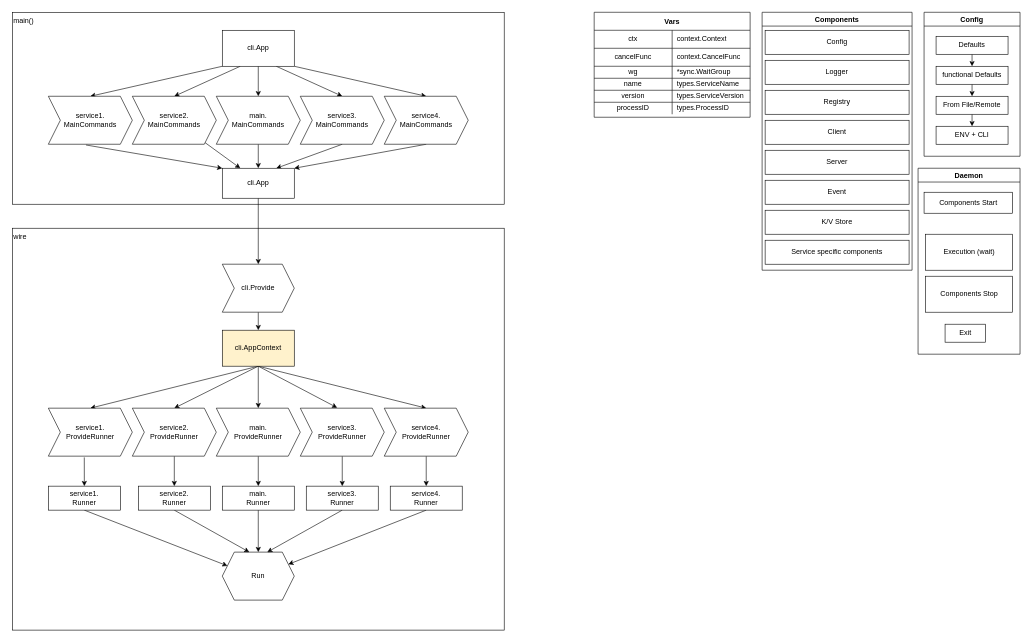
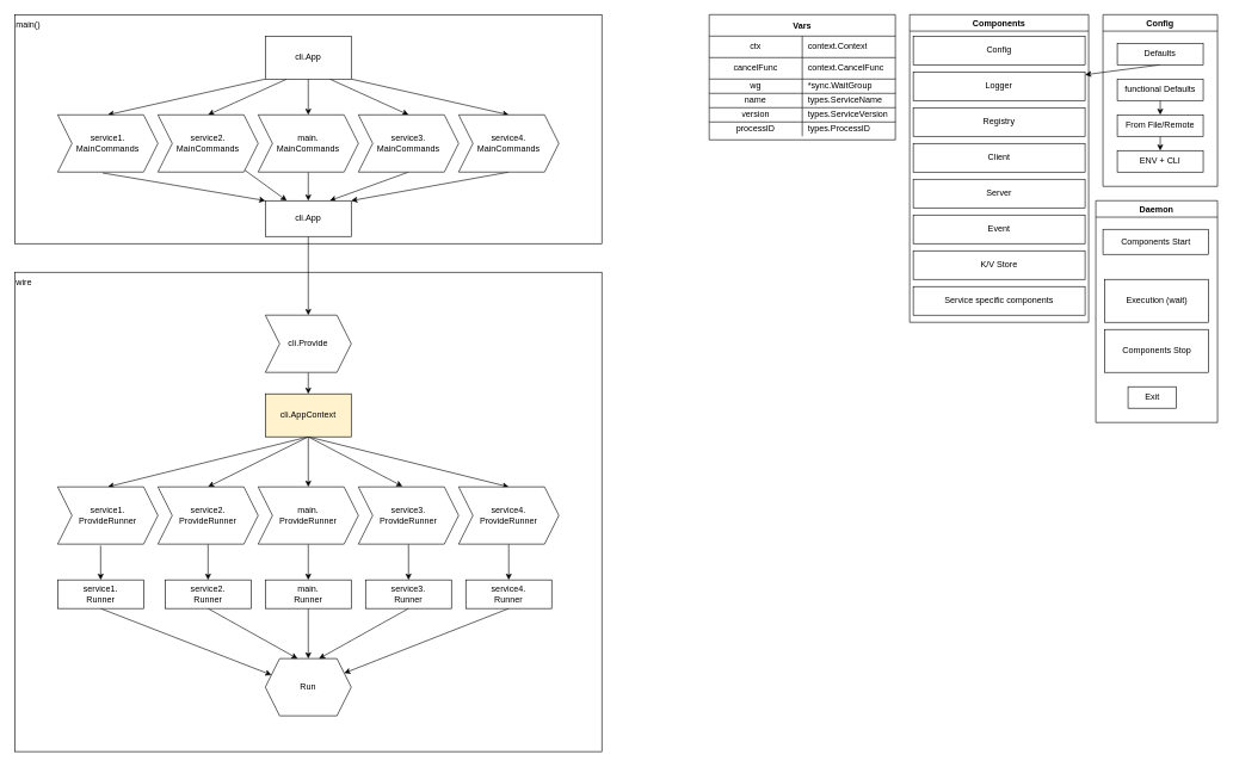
  <mxCell id="0" />
  <mxCell id="1" parent="0" />
  <mxCell id="2" value="wire" style="rounded=0;whiteSpace=wrap;html=1;align=left;verticalAlign=top;" vertex="1" parent="1"><mxGeometry x="20" y="380" width="820" height="670" as="geometry" /></mxCell>
  <mxCell id="3" value="main()" style="rounded=0;whiteSpace=wrap;html=1;align=left;verticalAlign=top;" vertex="1" parent="1"><mxGeometry x="20" y="20" width="820" height="320" as="geometry" /></mxCell>
  <mxCell id="4" value="Config" style="swimlane;whiteSpace=wrap;html=1;shadow=0;glass=0;" parent="1" vertex="1"><mxGeometry x="1540" y="20" width="160" height="240" as="geometry" /></mxCell>
- <mxCell id="5" style="edgeStyle=none;html=1;exitX=0.5;exitY=1;exitDx=0;exitDy=0;entryX=0.5;entryY=0;entryDx=0;entryDy=0;startArrow=none;startFill=0;" edge="1" parent="4" source="6" target="11"><mxGeometry relative="1" as="geometry" /></mxCell>
+ <mxCell id="5" style="edgeStyle=none;html=1;exitX=0.5;exitY=1;exitDx=0;exitDy=0;startArrow=none;startFill=0;" edge="1" parent="4" source="6" target="18"><mxGeometry relative="1" as="geometry" /></mxCell>
  <mxCell id="6" value="Defaults" style="rounded=0;whiteSpace=wrap;html=1;shadow=0;glass=0;" parent="4" vertex="1"><mxGeometry x="20" y="40" width="120" height="30" as="geometry" /></mxCell>
  <mxCell id="7" style="edgeStyle=none;html=1;exitX=0.5;exitY=1;exitDx=0;exitDy=0;" parent="4" source="8" target="9" edge="1"><mxGeometry relative="1" as="geometry" /></mxCell>
  <mxCell id="8" value="From File/Remote" style="rounded=0;whiteSpace=wrap;html=1;shadow=0;glass=0;" parent="4" vertex="1"><mxGeometry x="20" y="140" width="120" height="30" as="geometry" /></mxCell>
  <mxCell id="9" value="ENV + CLI" style="rounded=0;whiteSpace=wrap;html=1;shadow=0;glass=0;" parent="4" vertex="1"><mxGeometry x="20" y="190" width="120" height="30" as="geometry" /></mxCell>
  <mxCell id="10" style="edgeStyle=none;html=1;exitX=0.5;exitY=1;exitDx=0;exitDy=0;startArrow=none;startFill=0;" edge="1" parent="4" source="11" target="8"><mxGeometry relative="1" as="geometry" /></mxCell>
  <mxCell id="11" value="functional Defaults" style="rounded=0;whiteSpace=wrap;html=1;shadow=0;glass=0;" vertex="1" parent="4"><mxGeometry x="20" y="90" width="120" height="30" as="geometry" /></mxCell>
  <mxCell id="12" value="Daemon" style="swimlane;whiteSpace=wrap;html=1;shadow=0;glass=0;startSize=23;" parent="1" vertex="1"><mxGeometry x="1530" y="280" width="170" height="310" as="geometry"><mxRectangle x="595" y="270" width="90" height="30" as="alternateBounds" /></mxGeometry></mxCell>
  <mxCell id="13" value="Components Start" style="rounded=0;whiteSpace=wrap;html=1;" parent="12" vertex="1"><mxGeometry x="10" y="40" width="147.5" height="35" as="geometry" /></mxCell>
  <mxCell id="14" value="Execution (wait)" style="rounded=0;whiteSpace=wrap;html=1;" parent="12" vertex="1"><mxGeometry x="12.5" y="110" width="145" height="60" as="geometry" /></mxCell>
  <mxCell id="15" value="Components Stop" style="rounded=0;whiteSpace=wrap;html=1;" parent="12" vertex="1"><mxGeometry x="12.5" y="180" width="145" height="60" as="geometry" /></mxCell>
  <mxCell id="16" value="Exit" style="rounded=0;whiteSpace=wrap;html=1;" parent="12" vertex="1"><mxGeometry x="45" y="260" width="67.5" height="30" as="geometry" /></mxCell>
  <mxCell id="17" value="Components" style="swimlane;whiteSpace=wrap;html=1;shadow=0;glass=0;" parent="1" vertex="1"><mxGeometry x="1270" y="20" width="250" height="430" as="geometry"><mxRectangle x="180" y="400" width="110" height="30" as="alternateBounds" /></mxGeometry></mxCell>
  <mxCell id="18" value="Logger" style="whiteSpace=wrap;html=1;shadow=0;glass=0;" parent="17" vertex="1"><mxGeometry x="5" y="80" width="240" height="40" as="geometry" /></mxCell>
  <mxCell id="19" value="Registry" style="whiteSpace=wrap;html=1;shadow=0;glass=0;" parent="17" vertex="1"><mxGeometry x="5" y="130" width="240" height="40" as="geometry" /></mxCell>
  <mxCell id="20" value="Client" style="whiteSpace=wrap;html=1;shadow=0;glass=0;" parent="17" vertex="1"><mxGeometry x="5" y="180" width="240" height="40" as="geometry" /></mxCell>
  <mxCell id="21" value="Server" style="whiteSpace=wrap;html=1;shadow=0;glass=0;" parent="17" vertex="1"><mxGeometry x="5" y="230" width="240" height="40" as="geometry" /></mxCell>
  <mxCell id="22" value="Event" style="whiteSpace=wrap;html=1;shadow=0;glass=0;" parent="17" vertex="1"><mxGeometry x="5" y="280" width="240" height="40" as="geometry" /></mxCell>
  <mxCell id="23" value="K/V Store" style="whiteSpace=wrap;html=1;shadow=0;glass=0;" parent="17" vertex="1"><mxGeometry x="5" y="330" width="240" height="40" as="geometry" /></mxCell>
  <mxCell id="24" value="Service specific components" style="whiteSpace=wrap;html=1;shadow=0;glass=0;" parent="17" vertex="1"><mxGeometry x="5" y="380" width="240" height="40" as="geometry" /></mxCell>
  <mxCell id="25" value="Config" style="whiteSpace=wrap;html=1;shadow=0;glass=0;" parent="17" vertex="1"><mxGeometry x="5" y="30" width="240" height="40" as="geometry" /></mxCell>
  <mxCell id="26" value="Vars" style="shape=table;startSize=30;container=1;collapsible=0;childLayout=tableLayout;fixedRows=1;rowLines=1;fontStyle=1;shadow=0;glass=0;" parent="1" vertex="1"><mxGeometry x="990" y="20" width="260" height="175" as="geometry" /></mxCell>
  <mxCell id="27" value="" style="shape=tableRow;horizontal=0;startSize=0;swimlaneHead=0;swimlaneBody=0;top=0;left=0;bottom=0;right=0;collapsible=0;dropTarget=0;fillColor=none;points=[[0,0.5],[1,0.5]];portConstraint=eastwest;shadow=0;glass=0;" parent="26" vertex="1"><mxGeometry y="30" width="260" height="30" as="geometry" /></mxCell>
  <mxCell id="28" value="ctx" style="shape=partialRectangle;html=1;whiteSpace=wrap;connectable=0;fillColor=none;top=0;left=0;bottom=0;right=0;overflow=hidden;pointerEvents=1;shadow=0;glass=0;" parent="27" vertex="1"><mxGeometry width="130" height="30" as="geometry"><mxRectangle width="130" height="30" as="alternateBounds" /></mxGeometry></mxCell>
  <mxCell id="29" value="context.Context" style="shape=partialRectangle;html=1;whiteSpace=wrap;connectable=0;fillColor=none;top=0;left=0;bottom=0;right=0;align=left;spacingLeft=6;overflow=hidden;shadow=0;glass=0;" parent="27" vertex="1"><mxGeometry x="130" width="130" height="30" as="geometry"><mxRectangle width="130" height="30" as="alternateBounds" /></mxGeometry></mxCell>
  <mxCell id="30" value="" style="shape=tableRow;horizontal=0;startSize=0;swimlaneHead=0;swimlaneBody=0;top=0;left=0;bottom=0;right=0;collapsible=0;dropTarget=0;fillColor=none;points=[[0,0.5],[1,0.5]];portConstraint=eastwest;shadow=0;glass=0;" parent="26" vertex="1"><mxGeometry y="60" width="260" height="30" as="geometry" /></mxCell>
  <mxCell id="31" value="cancelFunc" style="shape=partialRectangle;html=1;whiteSpace=wrap;connectable=0;fillColor=none;top=0;left=0;bottom=0;right=0;overflow=hidden;shadow=0;glass=0;" parent="30" vertex="1"><mxGeometry width="130" height="30" as="geometry"><mxRectangle width="130" height="30" as="alternateBounds" /></mxGeometry></mxCell>
  <mxCell id="32" value="context.CancelFunc" style="shape=partialRectangle;html=1;whiteSpace=wrap;connectable=0;fillColor=none;top=0;left=0;bottom=0;right=0;align=left;spacingLeft=6;overflow=hidden;shadow=0;glass=0;" parent="30" vertex="1"><mxGeometry x="130" width="130" height="30" as="geometry"><mxRectangle width="130" height="30" as="alternateBounds" /></mxGeometry></mxCell>
  <mxCell id="33" value="" style="shape=tableRow;horizontal=0;startSize=0;swimlaneHead=0;swimlaneBody=0;top=0;left=0;bottom=0;right=0;collapsible=0;dropTarget=0;fillColor=none;points=[[0,0.5],[1,0.5]];portConstraint=eastwest;shadow=0;glass=0;" parent="26" vertex="1"><mxGeometry y="90" width="260" height="20" as="geometry" /></mxCell>
  <mxCell id="34" value="wg" style="shape=partialRectangle;html=1;whiteSpace=wrap;connectable=0;fillColor=none;top=0;left=0;bottom=0;right=0;overflow=hidden;shadow=0;glass=0;" parent="33" vertex="1"><mxGeometry width="130" height="20" as="geometry"><mxRectangle width="130" height="20" as="alternateBounds" /></mxGeometry></mxCell>
  <mxCell id="35" value="*sync.WaitGroup" style="shape=partialRectangle;html=1;whiteSpace=wrap;connectable=0;fillColor=none;top=0;left=0;bottom=0;right=0;align=left;spacingLeft=6;overflow=hidden;shadow=0;glass=0;" parent="33" vertex="1"><mxGeometry x="130" width="130" height="20" as="geometry"><mxRectangle width="130" height="20" as="alternateBounds" /></mxGeometry></mxCell>
  <mxCell id="36" style="shape=tableRow;horizontal=0;startSize=0;swimlaneHead=0;swimlaneBody=0;top=0;left=0;bottom=0;right=0;collapsible=0;dropTarget=0;fillColor=none;points=[[0,0.5],[1,0.5]];portConstraint=eastwest;shadow=0;glass=0;" parent="26" vertex="1"><mxGeometry y="110" width="260" height="20" as="geometry" /></mxCell>
  <mxCell id="37" value="name" style="shape=partialRectangle;html=1;whiteSpace=wrap;connectable=0;fillColor=none;top=0;left=0;bottom=0;right=0;overflow=hidden;shadow=0;glass=0;" parent="36" vertex="1"><mxGeometry width="130" height="20" as="geometry"><mxRectangle width="130" height="20" as="alternateBounds" /></mxGeometry></mxCell>
  <mxCell id="38" value="types.ServiceName" style="shape=partialRectangle;html=1;whiteSpace=wrap;connectable=0;fillColor=none;top=0;left=0;bottom=0;right=0;align=left;spacingLeft=6;overflow=hidden;shadow=0;glass=0;" parent="36" vertex="1"><mxGeometry x="130" width="130" height="20" as="geometry"><mxRectangle width="130" height="20" as="alternateBounds" /></mxGeometry></mxCell>
  <mxCell id="39" style="shape=tableRow;horizontal=0;startSize=0;swimlaneHead=0;swimlaneBody=0;top=0;left=0;bottom=0;right=0;collapsible=0;dropTarget=0;fillColor=none;points=[[0,0.5],[1,0.5]];portConstraint=eastwest;shadow=0;glass=0;" parent="26" vertex="1"><mxGeometry y="130" width="260" height="20" as="geometry" /></mxCell>
  <mxCell id="40" value="version" style="shape=partialRectangle;html=1;whiteSpace=wrap;connectable=0;fillColor=none;top=0;left=0;bottom=0;right=0;overflow=hidden;shadow=0;glass=0;" parent="39" vertex="1"><mxGeometry width="130" height="20" as="geometry"><mxRectangle width="130" height="20" as="alternateBounds" /></mxGeometry></mxCell>
  <mxCell id="41" value="types.ServiceVersion" style="shape=partialRectangle;html=1;whiteSpace=wrap;connectable=0;fillColor=none;top=0;left=0;bottom=0;right=0;align=left;spacingLeft=6;overflow=hidden;shadow=0;glass=0;" parent="39" vertex="1"><mxGeometry x="130" width="130" height="20" as="geometry"><mxRectangle width="130" height="20" as="alternateBounds" /></mxGeometry></mxCell>
  <mxCell id="42" style="shape=tableRow;horizontal=0;startSize=0;swimlaneHead=0;swimlaneBody=0;top=0;left=0;bottom=0;right=0;collapsible=0;dropTarget=0;fillColor=none;points=[[0,0.5],[1,0.5]];portConstraint=eastwest;shadow=0;glass=0;" parent="26" vertex="1"><mxGeometry y="150" width="260" height="20" as="geometry" /></mxCell>
  <mxCell id="43" value="processID" style="shape=partialRectangle;html=1;whiteSpace=wrap;connectable=0;fillColor=none;top=0;left=0;bottom=0;right=0;overflow=hidden;shadow=0;glass=0;" parent="42" vertex="1"><mxGeometry width="130" height="20" as="geometry"><mxRectangle width="130" height="20" as="alternateBounds" /></mxGeometry></mxCell>
  <mxCell id="44" value="types.ProcessID" style="shape=partialRectangle;html=1;whiteSpace=wrap;connectable=0;fillColor=none;top=0;left=0;bottom=0;right=0;align=left;spacingLeft=6;overflow=hidden;shadow=0;glass=0;" parent="42" vertex="1"><mxGeometry x="130" width="130" height="20" as="geometry"><mxRectangle width="130" height="20" as="alternateBounds" /></mxGeometry></mxCell>
  <mxCell id="45" style="edgeStyle=none;html=1;exitX=0.5;exitY=1;exitDx=0;exitDy=0;entryX=0.5;entryY=0;entryDx=0;entryDy=0;" parent="1" source="58" target="57" edge="1"><mxGeometry relative="1" as="geometry" /></mxCell>
  <mxCell id="46" style="edgeStyle=none;html=1;exitX=0;exitY=1;exitDx=0;exitDy=0;entryX=0.5;entryY=0;entryDx=0;entryDy=0;startArrow=none;startFill=0;" parent="1" source="51" target="66" edge="1"><mxGeometry relative="1" as="geometry" /></mxCell>
  <mxCell id="47" style="edgeStyle=none;html=1;exitX=0.25;exitY=1;exitDx=0;exitDy=0;entryX=0.5;entryY=0;entryDx=0;entryDy=0;startArrow=none;startFill=0;" parent="1" source="51" target="68" edge="1"><mxGeometry relative="1" as="geometry"><Array as="points" /></mxGeometry></mxCell>
  <mxCell id="48" style="edgeStyle=none;html=1;exitX=0.75;exitY=1;exitDx=0;exitDy=0;entryX=0.5;entryY=0;entryDx=0;entryDy=0;startArrow=none;startFill=0;" parent="1" source="51" target="70" edge="1"><mxGeometry relative="1" as="geometry" /></mxCell>
  <mxCell id="49" style="edgeStyle=none;html=1;exitX=0.5;exitY=1;exitDx=0;exitDy=0;startArrow=none;startFill=0;" edge="1" parent="1" source="51" target="79"><mxGeometry relative="1" as="geometry" /></mxCell>
  <mxCell id="50" style="edgeStyle=none;html=1;exitX=1;exitY=1;exitDx=0;exitDy=0;entryX=0.5;entryY=0;entryDx=0;entryDy=0;startArrow=none;startFill=0;" edge="1" parent="1" source="51" target="87"><mxGeometry relative="1" as="geometry" /></mxCell>
  <mxCell id="51" value="cli.App" style="rounded=0;whiteSpace=wrap;html=1;shadow=0;glass=0;" parent="1" vertex="1"><mxGeometry x="370" y="50" width="120" height="60" as="geometry" /></mxCell>
  <mxCell id="52" style="edgeStyle=none;html=1;exitX=0.5;exitY=1;exitDx=0;exitDy=0;entryX=0.5;entryY=0;entryDx=0;entryDy=0;" parent="1" source="57" target="60" edge="1"><mxGeometry relative="1" as="geometry"><mxPoint x="1125" y="970" as="targetPoint" /></mxGeometry></mxCell>
  <mxCell id="53" style="edgeStyle=none;html=1;exitX=0.5;exitY=1;exitDx=0;exitDy=0;entryX=0.5;entryY=0;entryDx=0;entryDy=0;" parent="1" source="57" target="62" edge="1"><mxGeometry relative="1" as="geometry"><mxPoint x="445" y="690" as="targetPoint" /></mxGeometry></mxCell>
  <mxCell id="54" style="edgeStyle=none;html=1;exitX=0.5;exitY=1;exitDx=0;exitDy=0;entryX=0.439;entryY=-0.01;entryDx=0;entryDy=0;entryPerimeter=0;" parent="1" source="57" target="64" edge="1"><mxGeometry relative="1" as="geometry"><mxPoint x="637.32" y="691.62" as="targetPoint" /></mxGeometry></mxCell>
  <mxCell id="55" style="edgeStyle=none;html=1;exitX=0.5;exitY=1;exitDx=0;exitDy=0;startArrow=none;startFill=0;" edge="1" parent="1" source="57" target="83"><mxGeometry relative="1" as="geometry" /></mxCell>
  <mxCell id="56" style="edgeStyle=none;html=1;exitX=0.5;exitY=1;exitDx=0;exitDy=0;entryX=0.5;entryY=0;entryDx=0;entryDy=0;startArrow=none;startFill=0;" edge="1" parent="1" source="57" target="89"><mxGeometry relative="1" as="geometry" /></mxCell>
  <mxCell id="57" value="cli.AppContext" style="rounded=0;whiteSpace=wrap;html=1;shadow=0;glass=0;fillColor=#fff2cc;" parent="1" vertex="1"><mxGeometry x="370" y="550" width="120" height="60" as="geometry" /></mxCell>
  <mxCell id="58" value="cli.Provide" style="shape=step;perimeter=stepPerimeter;whiteSpace=wrap;html=1;fixedSize=1;shadow=0;glass=0;" parent="1" vertex="1"><mxGeometry x="370" y="440" width="120" height="80" as="geometry" /></mxCell>
  <mxCell id="59" style="edgeStyle=none;html=1;exitX=0.428;exitY=1.026;exitDx=0;exitDy=0;entryX=0.5;entryY=0;entryDx=0;entryDy=0;exitPerimeter=0;" edge="1" parent="1" source="60" target="73"><mxGeometry relative="1" as="geometry"><mxPoint x="130" y="810" as="targetPoint" /></mxGeometry></mxCell>
  <mxCell id="60" value="service1.&lt;br&gt;ProvideRunner" style="shape=step;perimeter=stepPerimeter;whiteSpace=wrap;html=1;fixedSize=1;shadow=0;glass=0;" parent="1" vertex="1"><mxGeometry x="80" y="680" width="140" height="80" as="geometry" /></mxCell>
  <mxCell id="61" style="edgeStyle=none;html=1;exitX=0.5;exitY=1;exitDx=0;exitDy=0;entryX=0.5;entryY=0;entryDx=0;entryDy=0;" edge="1" parent="1" source="62" target="75"><mxGeometry relative="1" as="geometry" /></mxCell>
  <mxCell id="62" value="service2.&lt;br&gt;ProvideRunner" style="shape=step;perimeter=stepPerimeter;whiteSpace=wrap;html=1;fixedSize=1;shadow=0;glass=0;" parent="1" vertex="1"><mxGeometry x="220" y="680" width="140" height="80" as="geometry" /></mxCell>
  <mxCell id="63" style="edgeStyle=none;html=1;exitX=0.5;exitY=1;exitDx=0;exitDy=0;entryX=0.5;entryY=0;entryDx=0;entryDy=0;" edge="1" parent="1" source="64" target="77"><mxGeometry relative="1" as="geometry" /></mxCell>
  <mxCell id="64" value="service3.&lt;br&gt;ProvideRunner" style="shape=step;perimeter=stepPerimeter;whiteSpace=wrap;html=1;fixedSize=1;shadow=0;glass=0;" parent="1" vertex="1"><mxGeometry x="500" y="680" width="140" height="80" as="geometry" /></mxCell>
  <mxCell id="65" style="edgeStyle=none;html=1;entryX=0;entryY=0;entryDx=0;entryDy=0;startArrow=none;startFill=0;exitX=0.448;exitY=1.015;exitDx=0;exitDy=0;exitPerimeter=0;" edge="1" parent="1" source="66" target="81"><mxGeometry relative="1" as="geometry" /></mxCell>
  <mxCell id="66" value="service1.&lt;br&gt;MainCommands" style="shape=step;perimeter=stepPerimeter;whiteSpace=wrap;html=1;fixedSize=1;shadow=0;glass=0;" parent="1" vertex="1"><mxGeometry x="80" y="160" width="140" height="80" as="geometry" /></mxCell>
  <mxCell id="67" style="edgeStyle=none;html=1;entryX=0.25;entryY=0;entryDx=0;entryDy=0;startArrow=none;startFill=0;" edge="1" parent="1" source="68" target="81"><mxGeometry relative="1" as="geometry" /></mxCell>
  <mxCell id="68" value="service2.&lt;br&gt;MainCommands" style="shape=step;perimeter=stepPerimeter;whiteSpace=wrap;html=1;fixedSize=1;shadow=0;glass=0;" parent="1" vertex="1"><mxGeometry x="220" y="160" width="140" height="80" as="geometry" /></mxCell>
  <mxCell id="69" style="edgeStyle=none;html=1;entryX=0.75;entryY=0;entryDx=0;entryDy=0;startArrow=none;startFill=0;exitX=0.5;exitY=1;exitDx=0;exitDy=0;" edge="1" parent="1" source="70" target="81"><mxGeometry relative="1" as="geometry" /></mxCell>
  <mxCell id="70" value="service3.&lt;br&gt;MainCommands" style="shape=step;perimeter=stepPerimeter;whiteSpace=wrap;html=1;fixedSize=1;shadow=0;glass=0;" parent="1" vertex="1"><mxGeometry x="500" y="160" width="140" height="80" as="geometry" /></mxCell>
  <mxCell id="71" value="Run" style="shape=hexagon;perimeter=hexagonPerimeter2;whiteSpace=wrap;html=1;fixedSize=1;shadow=0;glass=0;" parent="1" vertex="1"><mxGeometry x="370" y="920" width="120" height="80" as="geometry" /></mxCell>
  <mxCell id="72" style="edgeStyle=none;html=1;exitX=0.5;exitY=1;exitDx=0;exitDy=0;entryX=0;entryY=0.25;entryDx=0;entryDy=0;" edge="1" parent="1" source="73" target="71"><mxGeometry relative="1" as="geometry"><mxPoint x="130" y="850" as="sourcePoint" /></mxGeometry></mxCell>
  <mxCell id="73" value="service1.&lt;br&gt;Runner" style="rounded=0;whiteSpace=wrap;html=1;shadow=0;glass=0;" vertex="1" parent="1"><mxGeometry x="80" y="810" width="120" height="40" as="geometry" /></mxCell>
  <mxCell id="74" style="edgeStyle=none;html=1;exitX=0.5;exitY=1;exitDx=0;exitDy=0;entryX=0.375;entryY=0;entryDx=0;entryDy=0;" edge="1" parent="1" source="75" target="71"><mxGeometry relative="1" as="geometry" /></mxCell>
  <mxCell id="75" value="service2.&lt;br&gt;Runner" style="rounded=0;whiteSpace=wrap;html=1;shadow=0;glass=0;" vertex="1" parent="1"><mxGeometry x="230" y="810" width="120" height="40" as="geometry" /></mxCell>
  <mxCell id="76" style="edgeStyle=none;html=1;exitX=0.5;exitY=1;exitDx=0;exitDy=0;entryX=0.625;entryY=0;entryDx=0;entryDy=0;" edge="1" parent="1" source="77" target="71"><mxGeometry relative="1" as="geometry" /></mxCell>
  <mxCell id="77" value="service3.&lt;br&gt;Runner" style="rounded=0;whiteSpace=wrap;html=1;shadow=0;glass=0;" vertex="1" parent="1"><mxGeometry x="510" y="810" width="120" height="40" as="geometry" /></mxCell>
  <mxCell id="78" style="edgeStyle=none;html=1;exitX=0.5;exitY=1;exitDx=0;exitDy=0;entryX=0.5;entryY=0;entryDx=0;entryDy=0;startArrow=none;startFill=0;" edge="1" parent="1" source="79" target="81"><mxGeometry relative="1" as="geometry" /></mxCell>
  <mxCell id="79" value="main.&lt;br&gt;MainCommands" style="shape=step;perimeter=stepPerimeter;whiteSpace=wrap;html=1;fixedSize=1;shadow=0;glass=0;" vertex="1" parent="1"><mxGeometry x="360" y="160" width="140" height="80" as="geometry" /></mxCell>
  <mxCell id="80" style="edgeStyle=none;html=1;exitX=0.5;exitY=1;exitDx=0;exitDy=0;entryX=0.5;entryY=0;entryDx=0;entryDy=0;startArrow=none;startFill=0;" edge="1" parent="1" source="81" target="58"><mxGeometry relative="1" as="geometry" /></mxCell>
  <mxCell id="81" value="cli.App" style="rounded=0;whiteSpace=wrap;html=1;shadow=0;glass=0;" vertex="1" parent="1"><mxGeometry x="370" y="280" width="120" height="50" as="geometry" /></mxCell>
  <mxCell id="82" style="edgeStyle=none;html=1;exitX=0.5;exitY=1;exitDx=0;exitDy=0;entryX=0.5;entryY=0;entryDx=0;entryDy=0;startArrow=none;startFill=0;" edge="1" parent="1" source="83" target="85"><mxGeometry relative="1" as="geometry" /></mxCell>
  <mxCell id="83" value="main.&lt;br&gt;ProvideRunner" style="shape=step;perimeter=stepPerimeter;whiteSpace=wrap;html=1;fixedSize=1;shadow=0;glass=0;" vertex="1" parent="1"><mxGeometry x="360" y="680" width="140" height="80" as="geometry" /></mxCell>
  <mxCell id="84" value="" style="edgeStyle=none;html=1;startArrow=none;startFill=0;" edge="1" parent="1" source="85" target="71"><mxGeometry relative="1" as="geometry" /></mxCell>
  <mxCell id="85" value="main.&lt;br&gt;Runner" style="rounded=0;whiteSpace=wrap;html=1;shadow=0;glass=0;" vertex="1" parent="1"><mxGeometry x="370" y="810" width="120" height="40" as="geometry" /></mxCell>
  <mxCell id="86" style="edgeStyle=none;html=1;entryX=1;entryY=0;entryDx=0;entryDy=0;startArrow=none;startFill=0;exitX=0.5;exitY=1;exitDx=0;exitDy=0;" edge="1" parent="1" source="87" target="81"><mxGeometry relative="1" as="geometry" /></mxCell>
  <mxCell id="87" value="service4.&lt;br&gt;MainCommands" style="shape=step;perimeter=stepPerimeter;whiteSpace=wrap;html=1;fixedSize=1;shadow=0;glass=0;" vertex="1" parent="1"><mxGeometry x="640" y="160" width="140" height="80" as="geometry" /></mxCell>
  <mxCell id="88" style="edgeStyle=none;html=1;exitX=0.5;exitY=1;exitDx=0;exitDy=0;entryX=0.5;entryY=0;entryDx=0;entryDy=0;startArrow=none;startFill=0;" edge="1" parent="1" source="89" target="91"><mxGeometry relative="1" as="geometry" /></mxCell>
  <mxCell id="89" value="service4.&lt;br&gt;ProvideRunner" style="shape=step;perimeter=stepPerimeter;whiteSpace=wrap;html=1;fixedSize=1;shadow=0;glass=0;" vertex="1" parent="1"><mxGeometry x="640" y="680" width="140" height="80" as="geometry" /></mxCell>
  <mxCell id="90" style="edgeStyle=none;html=1;exitX=0.5;exitY=1;exitDx=0;exitDy=0;startArrow=none;startFill=0;" edge="1" parent="1" source="91" target="71"><mxGeometry relative="1" as="geometry" /></mxCell>
  <mxCell id="91" value="service4.&lt;br&gt;Runner" style="rounded=0;whiteSpace=wrap;html=1;shadow=0;glass=0;" vertex="1" parent="1"><mxGeometry x="650" y="810" width="120" height="40" as="geometry" /></mxCell>
